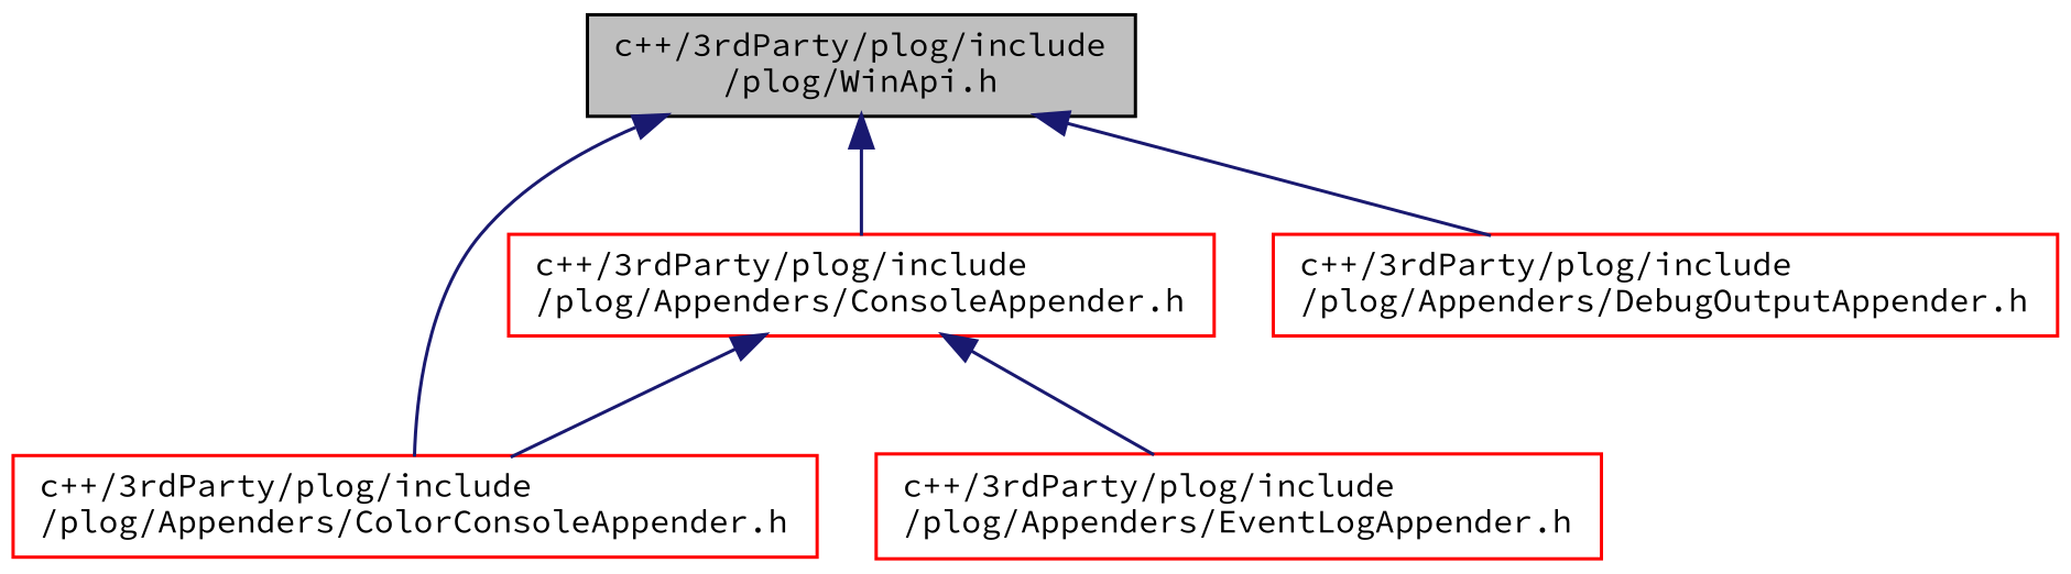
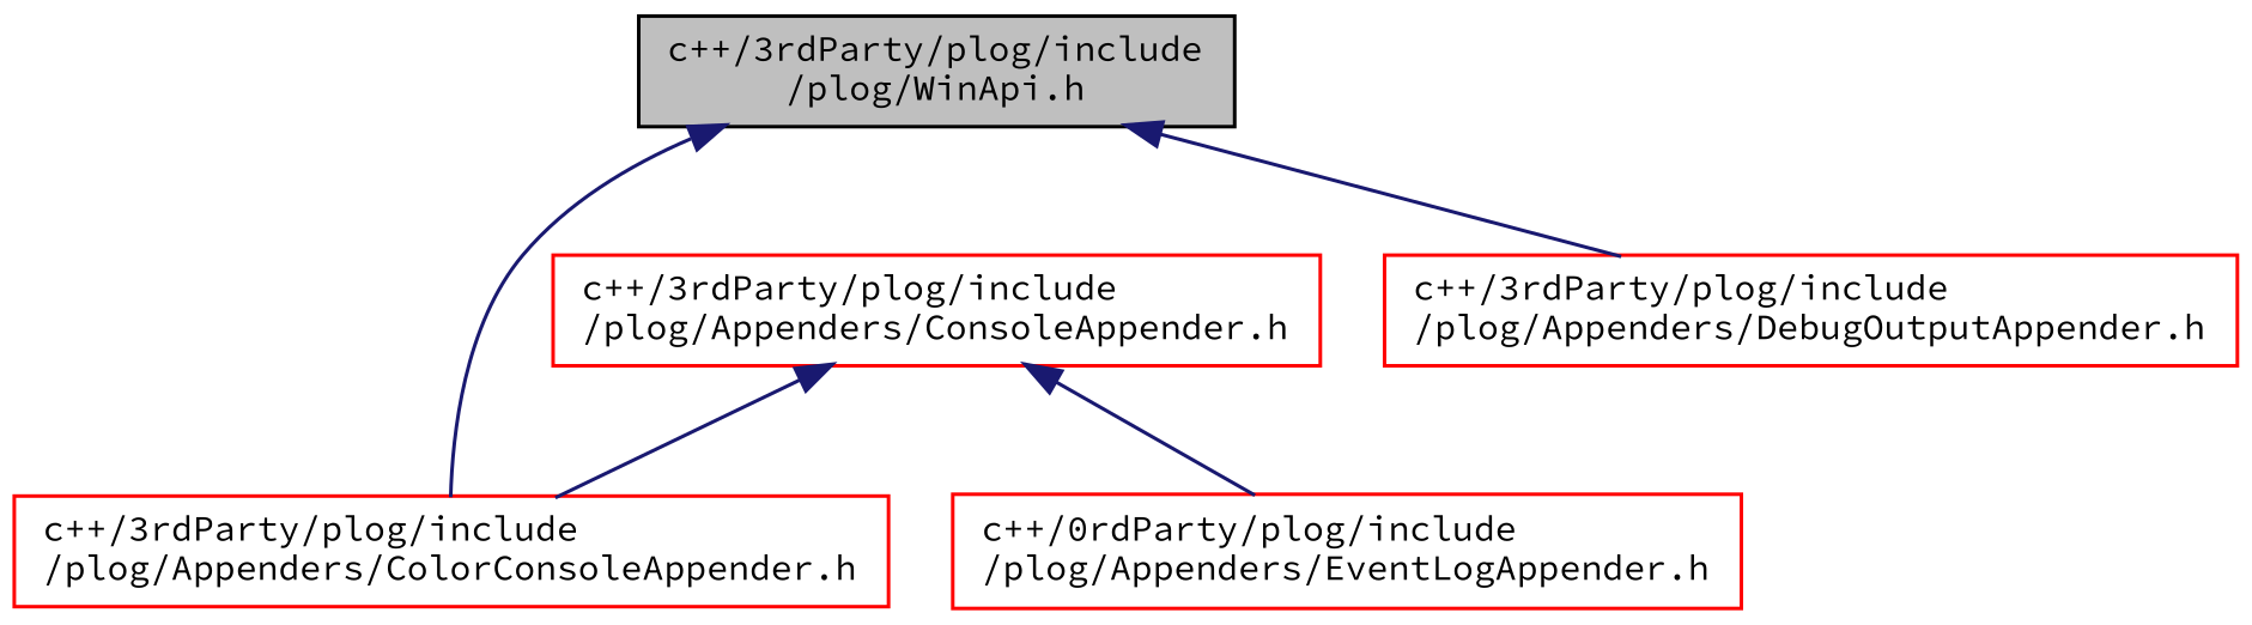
  digraph {
    fontname="Source Code Pro"
    node [color=red fontname="Source Code Pro" fontsize=10 shape=record]
    edge [color=midnightblue dir=back fontname="Source Code Pro" fontsize=10 labelfontname=Helvetica labelfontsize=10 style=solid]
    n1 [color=black fillcolor=grey75 fontcolor=black height=0.2 label="c++/3rdParty/plog/include\l/plog/WinApi.h" style=filled width=0.4]
    n2 [height=0.2 label="c++/3rdParty/plog/include\l/plog/Appenders/ColorConsoleAppender.h" width=0.4]
    n3 [height=0.2 label="c++/3rdParty/plog/include\l/plog/Appenders/ConsoleAppender.h" width=0.4]
    n4 [height=0.2 label="c++/3rdParty/plog/include\l/plog/Appenders/DebugOutputAppender.h" width=0.4]
-   n5 [height=0.2 label="c++/3rdParty/plog/include\l/plog/Appenders/EventLogAppender.h" width=0.4]
+   n5 [height=0.2 label="c++/0rdParty/plog/include\l/plog/Appenders/EventLogAppender.h" width=0.4]
    n1 -> n2
-   n1 -> n3
    n1 -> n4
    n3 -> n2
    n3 -> n5
  }
